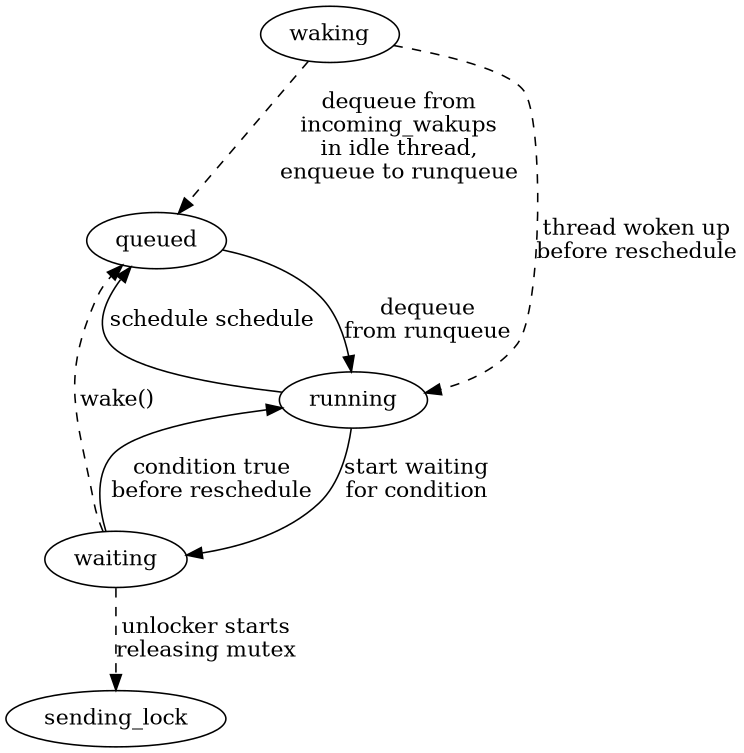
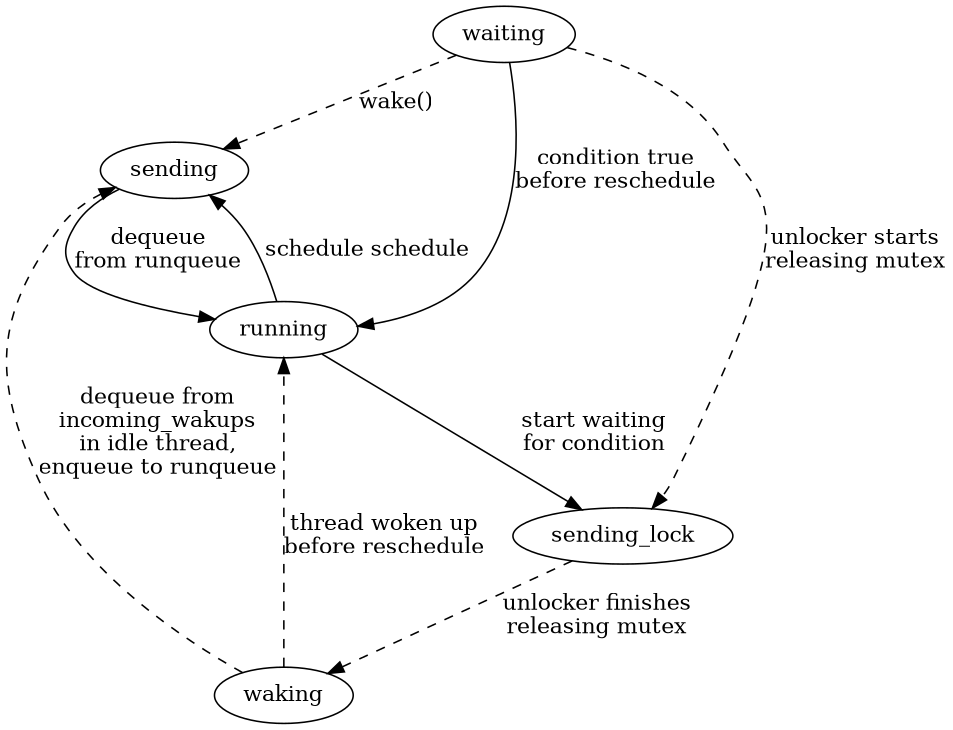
  digraph {
    edge [style=dashed]
-   queued
+   queued [label=sending]
    running
    waiting
    sending_lock
    waking
    queued -> running [label="dequeue\nfrom runqueue" style=""]
    running -> queued [label="schedule schedule" style=""]
-   running -> waiting [label="start waiting\nfor condition" style=""]
+   running -> sending_lock [label="start waiting\nfor condition" style=""]
    waiting -> queued [label="wake()"]
    waiting -> running [label="condition true\nbefore reschedule" style=""]
    waiting -> sending_lock [label="unlocker starts\nreleasing mutex"]
+   sending_lock -> waking [label="unlocker finishes\nreleasing mutex"]
    waking -> queued [label="dequeue from\nincoming_wakups\nin idle thread,\nenqueue to runqueue"]
    waking -> running [label="thread woken up\nbefore reschedule"]
  }
